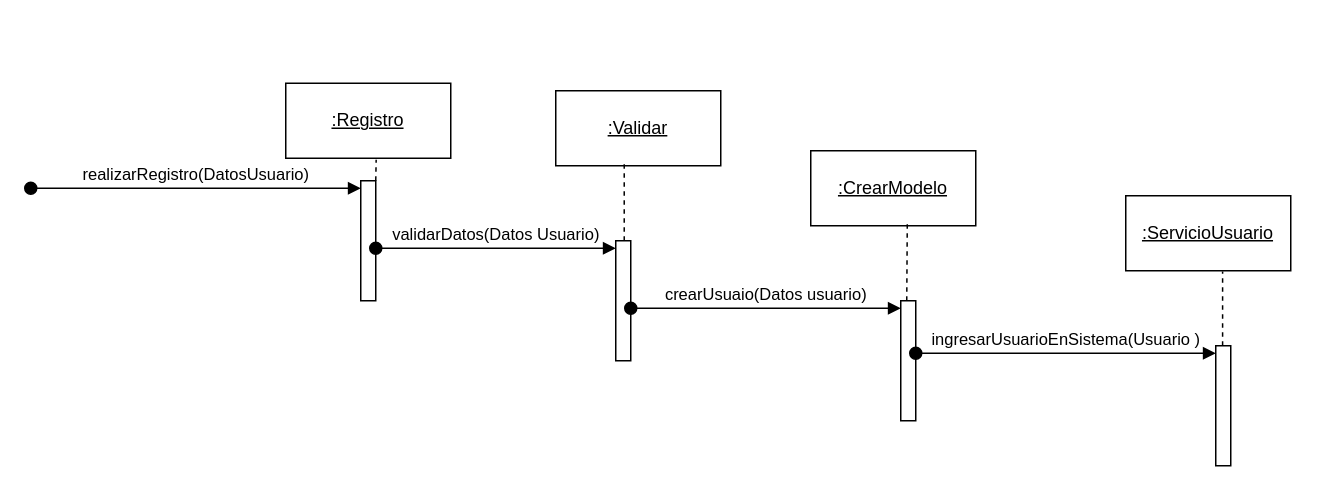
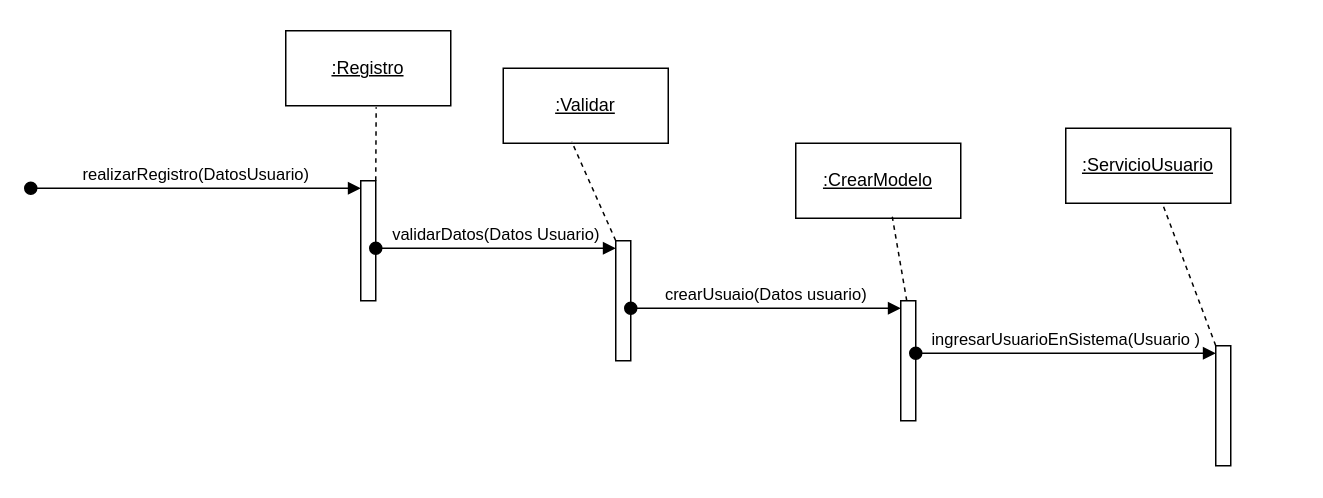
  <mxCell id="0" />
  <mxCell id="1" parent="0" />
- <mxCell id="2" value="&lt;u&gt;:Registro&lt;/u&gt;" style="html=1;whiteSpace=wrap;" vertex="1" parent="1"><mxGeometry x="190" y="55" width="110" height="50" as="geometry" /></mxCell>
+ <mxCell id="2" value="&lt;u&gt;:Registro&lt;/u&gt;" style="html=1;whiteSpace=wrap;" vertex="1" parent="1"><mxGeometry x="190" y="20" width="110" height="50" as="geometry" /></mxCell>
  <mxCell id="3" value="" style="html=1;points=[[0,0,0,0,5],[0,1,0,0,-5],[1,0,0,0,5],[1,1,0,0,-5]];perimeter=orthogonalPerimeter;outlineConnect=0;targetShapes=umlLifeline;portConstraint=eastwest;newEdgeStyle={&quot;curved&quot;:0,&quot;rounded&quot;:0};" vertex="1" parent="1"><mxGeometry x="240" y="120" width="10" height="80" as="geometry" /></mxCell>
  <mxCell id="4" value="realizarRegistro(DatosUsuario)" style="html=1;verticalAlign=bottom;startArrow=oval;endArrow=block;startSize=8;curved=0;rounded=0;entryX=0;entryY=0;entryDx=0;entryDy=5;" edge="1" target="3" parent="1"><mxGeometry relative="1" as="geometry"><mxPoint x="20" y="125" as="sourcePoint" /></mxGeometry></mxCell>
  <mxCell id="5" value="" style="html=1;points=[[0,0,0,0,5],[0,1,0,0,-5],[1,0,0,0,5],[1,1,0,0,-5]];perimeter=orthogonalPerimeter;outlineConnect=0;targetShapes=umlLifeline;portConstraint=eastwest;newEdgeStyle={&quot;curved&quot;:0,&quot;rounded&quot;:0};" vertex="1" parent="1"><mxGeometry x="410" y="160" width="10" height="80" as="geometry" /></mxCell>
  <mxCell id="6" value="validarDatos(Datos Usuario)" style="html=1;verticalAlign=bottom;startArrow=oval;endArrow=block;startSize=8;curved=0;rounded=0;entryX=0;entryY=0;entryDx=0;entryDy=5;" edge="1" target="5" parent="1"><mxGeometry relative="1" as="geometry"><mxPoint x="250" y="165" as="sourcePoint" /></mxGeometry></mxCell>
- <mxCell id="7" value="&lt;u&gt;:Validar&lt;/u&gt;" style="html=1;whiteSpace=wrap;" vertex="1" parent="1"><mxGeometry x="370" y="60" width="110" height="50" as="geometry" /></mxCell>
+ <mxCell id="7" value="&lt;u&gt;:Validar&lt;/u&gt;" style="html=1;whiteSpace=wrap;" vertex="1" parent="1"><mxGeometry x="335" y="45" width="110" height="50" as="geometry" /></mxCell>
  <mxCell id="8" value="" style="html=1;points=[[0,0,0,0,5],[0,1,0,0,-5],[1,0,0,0,5],[1,1,0,0,-5]];perimeter=orthogonalPerimeter;outlineConnect=0;targetShapes=umlLifeline;portConstraint=eastwest;newEdgeStyle={&quot;curved&quot;:0,&quot;rounded&quot;:0};" vertex="1" parent="1"><mxGeometry x="600" y="200" width="10" height="80" as="geometry" /></mxCell>
  <mxCell id="9" value="crearUsuaio(Datos usuario)" style="html=1;verticalAlign=bottom;startArrow=oval;endArrow=block;startSize=8;curved=0;rounded=0;entryX=0;entryY=0;entryDx=0;entryDy=5;" edge="1" target="8" parent="1"><mxGeometry relative="1" as="geometry"><mxPoint x="420" y="205" as="sourcePoint" /><mxPoint as="offset" /></mxGeometry></mxCell>
- <mxCell id="10" value="&lt;u&gt;:CrearModelo&lt;/u&gt;" style="html=1;whiteSpace=wrap;" vertex="1" parent="1"><mxGeometry x="540" y="100" width="110" height="50" as="geometry" /></mxCell>
+ <mxCell id="10" value="&lt;u&gt;:CrearModelo&lt;/u&gt;" style="html=1;whiteSpace=wrap;" vertex="1" parent="1"><mxGeometry x="530" y="95" width="110" height="50" as="geometry" /></mxCell>
  <mxCell id="11" value="" style="html=1;points=[[0,0,0,0,5],[0,1,0,0,-5],[1,0,0,0,5],[1,1,0,0,-5]];perimeter=orthogonalPerimeter;outlineConnect=0;targetShapes=umlLifeline;portConstraint=eastwest;newEdgeStyle={&quot;curved&quot;:0,&quot;rounded&quot;:0};" vertex="1" parent="1"><mxGeometry x="810" y="230" width="10" height="80" as="geometry" /></mxCell>
  <mxCell id="12" value="ingresarUsuarioEnSistema(Usuario )" style="html=1;verticalAlign=bottom;startArrow=oval;endArrow=block;startSize=8;curved=0;rounded=0;entryX=0;entryY=0;entryDx=0;entryDy=5;" edge="1" target="11" parent="1"><mxGeometry relative="1" as="geometry"><mxPoint x="610" y="235" as="sourcePoint" /></mxGeometry></mxCell>
- <mxCell id="13" value="&lt;u&gt;:ServicioUsuario&lt;/u&gt;" style="html=1;whiteSpace=wrap;" vertex="1" parent="1"><mxGeometry x="750" y="130" width="110" height="50" as="geometry" /></mxCell>
+ <mxCell id="13" value="&lt;u&gt;:ServicioUsuario&lt;/u&gt;" style="html=1;whiteSpace=wrap;" vertex="1" parent="1"><mxGeometry x="710" y="85" width="110" height="50" as="geometry" /></mxCell>
  <mxCell id="14" value="" style="endArrow=none;dashed=1;html=1;rounded=0;entryX=0.548;entryY=1.02;entryDx=0;entryDy=0;entryPerimeter=0;" edge="1" parent="1" source="3" target="2"><mxGeometry width="50" height="50" relative="1" as="geometry"><mxPoint x="400" y="200" as="sourcePoint" /><mxPoint x="450" y="150" as="targetPoint" /></mxGeometry></mxCell>
  <mxCell id="15" value="" style="endArrow=none;dashed=1;html=1;rounded=0;entryX=0.415;entryY=0.98;entryDx=0;entryDy=0;entryPerimeter=0;" edge="1" parent="1" source="5" target="7"><mxGeometry width="50" height="50" relative="1" as="geometry"><mxPoint x="250" y="130" as="sourcePoint" /><mxPoint x="250" y="41" as="targetPoint" /></mxGeometry></mxCell>
  <mxCell id="16" value="" style="endArrow=none;dashed=1;html=1;rounded=0;entryX=0.585;entryY=0.98;entryDx=0;entryDy=0;entryPerimeter=0;" edge="1" parent="1" target="10"><mxGeometry width="50" height="50" relative="1" as="geometry"><mxPoint x="604" y="200" as="sourcePoint" /><mxPoint x="604.67" y="120" as="targetPoint" /></mxGeometry></mxCell>
  <mxCell id="17" value="" style="endArrow=none;dashed=1;html=1;rounded=0;entryX=0.587;entryY=1.011;entryDx=0;entryDy=0;entryPerimeter=0;" edge="1" parent="1" source="11" target="13"><mxGeometry width="50" height="50" relative="1" as="geometry"><mxPoint x="260" y="140" as="sourcePoint" /><mxPoint x="260" y="51" as="targetPoint" /></mxGeometry></mxCell>
